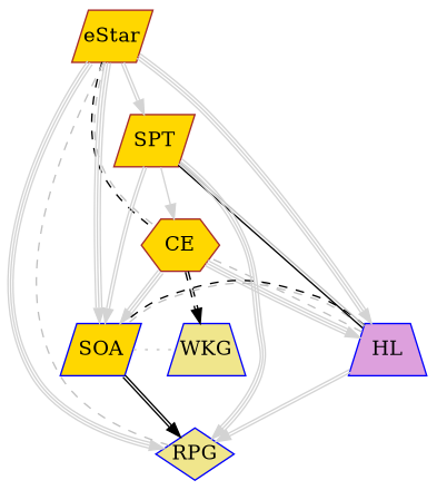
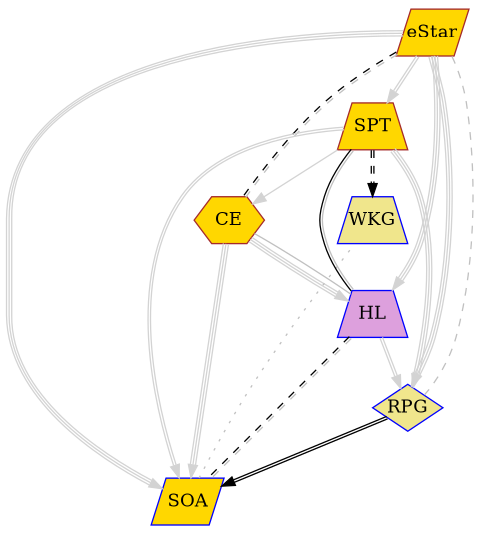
  digraph {
    node [color=blue fillcolor=gold fixedsize=true shape=trapezium style=filled]
    edge [color="lightgray:lightgray:lightgray"]
    CE [color=brown shape=hexagon width=.75]
    SOA [shape=parallelogram width=.75]
    HL [fillcolor=plum width=.75]
    RPG [fillcolor=khaki shape=diamond width=.75]
    WKG [fillcolor=khaki width=.75]
    eStar [color=brown shape=parallelogram width=.75]
-   SPT [color=brown shape=parallelogram width=.75]
+   SPT [color=brown width=.75]
    CE -> SOA
    CE -> HL
    SOA -> WKG [color=gray constraint=false dir=none style=dotted]
-   HL -> CE [color=gray constraint=false dir=none style=dashed]
+   HL -> CE [color=gray constraint=false dir=none style=solid]
    HL -> SOA [color="black:gray" constraint=false dir=none style=dashed]
    HL -> RPG [color="lightgray:lightgray"]
-   SOA -> RPG [color="black:black" style=solid]
+   RPG -> SOA [color="black:black" style=solid]
    eStar -> CE [color="black:gray" constraint=false dir=none style=dashed]
    eStar -> SOA
    eStar -> HL
    eStar -> RPG
    eStar -> RPG [color=gray constraint=false dir=none style=dashed]
    eStar -> SPT [color="lightgray:lightgray"]
    SPT -> CE [color=lightgray]
    SPT -> SOA [color="lightgray:lightgray"]
    SPT -> HL [color="black:gray" constraint=false dir=none style=solid]
    SPT -> RPG
-   CE -> WKG [color="black:black" style=dashed]
+   SPT -> WKG [color="black:black" style=dashed]
  }
